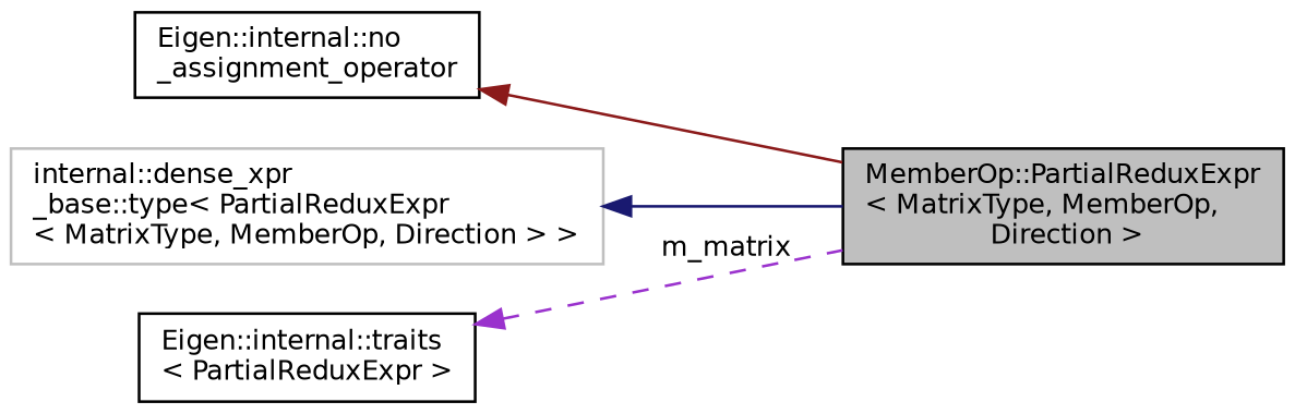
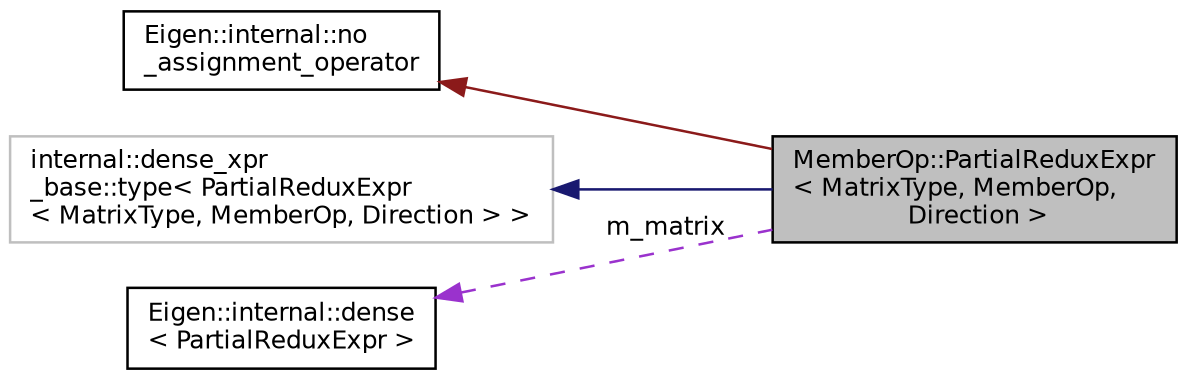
  digraph {
    rankdir=LR
    node [color=black fillcolor=white fontname=Helvetica fontsize=10 shape=record style=filled]
    edge [dir=back fontname=Helvetica fontsize=10 labelfontname=Helvetica labelfontsize=10 style=solid]
    n1 [fillcolor=grey75 fontcolor=black height=0.2 label="MemberOp::PartialReduxExpr\l\< MatrixType, MemberOp,\l Direction \>" width=0.4]
    n2 [height=0.2 label="Eigen::internal::no\l_assignment_operator" width=0.4]
    n3 [color=grey75 height=0.2 label="internal::dense_xpr\l_base::type\< PartialReduxExpr\l\< MatrixType, MemberOp, Direction \> \>" width=0.4]
-   n4 [height=0.2 label="Eigen::internal::traits\l\< PartialReduxExpr \>" width=0.4]
+   n4 [height=0.2 label="Eigen::internal::dense\l\< PartialReduxExpr \>" width=0.4]
    n2 -> n1 [color=firebrick4]
    n3 -> n1 [color=midnightblue]
    n4 -> n1 [color=darkorchid3 label=" m_matrix" style=dashed]
  }
